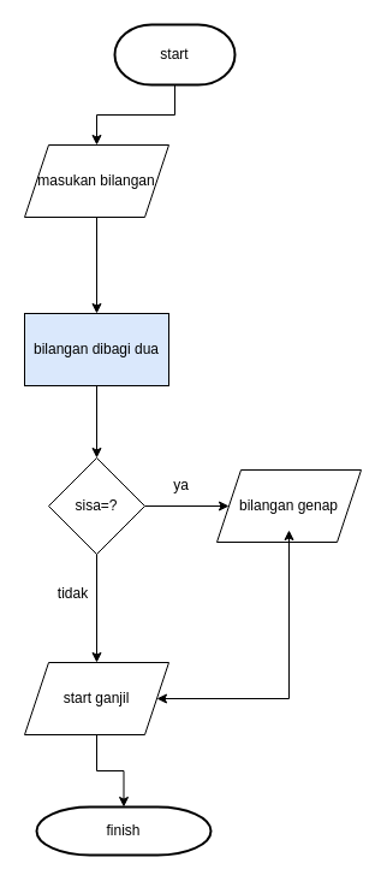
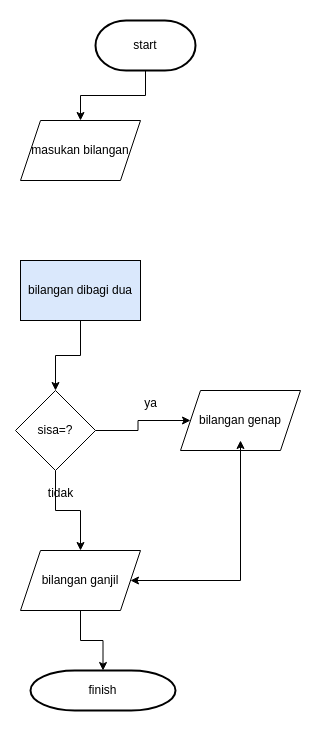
  <mxCell id="0" />
  <mxCell id="1" parent="0" />
  <mxCell id="2" value="" style="edgeStyle=orthogonalEdgeStyle;rounded=0;orthogonalLoop=1;jettySize=auto;html=1;" edge="1" parent="1" source="3" target="5"><mxGeometry relative="1" as="geometry" /></mxCell>
  <mxCell id="3" value="start" style="strokeWidth=2;html=1;shape=mxgraph.flowchart.terminator;whiteSpace=wrap;" vertex="1" parent="1"><mxGeometry x="95" y="20" width="100" height="50" as="geometry" /></mxCell>
- <mxCell id="4" value="" style="edgeStyle=orthogonalEdgeStyle;rounded=0;orthogonalLoop=1;jettySize=auto;html=1;" edge="1" parent="1" source="5" target="7"><mxGeometry relative="1" as="geometry" /></mxCell>
  <mxCell id="5" value="masukan bilangan" style="shape=parallelogram;perimeter=parallelogramPerimeter;whiteSpace=wrap;html=1;fixedSize=1;" vertex="1" parent="1"><mxGeometry x="20" y="120" width="120" height="60" as="geometry" /></mxCell>
  <mxCell id="6" value="" style="edgeStyle=orthogonalEdgeStyle;rounded=0;orthogonalLoop=1;jettySize=auto;html=1;" edge="1" parent="1" source="7" target="10"><mxGeometry relative="1" as="geometry" /></mxCell>
  <mxCell id="7" value="bilangan dibagi dua" style="rounded=0;whiteSpace=wrap;html=1;fillColor=#dae8fc;" vertex="1" parent="1"><mxGeometry x="20" y="260" width="120" height="60" as="geometry" /></mxCell>
  <mxCell id="8" value="" style="edgeStyle=orthogonalEdgeStyle;rounded=0;orthogonalLoop=1;jettySize=auto;html=1;" edge="1" parent="1" source="10" target="11"><mxGeometry relative="1" as="geometry" /></mxCell>
  <mxCell id="9" value="" style="edgeStyle=orthogonalEdgeStyle;rounded=0;orthogonalLoop=1;jettySize=auto;html=1;" edge="1" parent="1" source="10" target="13"><mxGeometry relative="1" as="geometry" /></mxCell>
- <mxCell id="10" value="sisa=?" style="rhombus;whiteSpace=wrap;html=1;" vertex="1" parent="1"><mxGeometry x="40" y="380" width="80" height="80" as="geometry" /></mxCell>
+ <mxCell id="10" value="sisa=?" style="rhombus;whiteSpace=wrap;html=1;" vertex="1" parent="1"><mxGeometry x="15" y="390" width="80" height="80" as="geometry" /></mxCell>
  <mxCell id="11" value="bilangan genap" style="shape=parallelogram;perimeter=parallelogramPerimeter;whiteSpace=wrap;html=1;fixedSize=1;" vertex="1" parent="1"><mxGeometry x="180" y="390" width="120" height="60" as="geometry" /></mxCell>
  <mxCell id="12" value="" style="edgeStyle=orthogonalEdgeStyle;rounded=0;orthogonalLoop=1;jettySize=auto;html=1;" edge="1" parent="1" source="13" target="14"><mxGeometry relative="1" as="geometry" /></mxCell>
- <mxCell id="13" value="start ganjil" style="shape=parallelogram;perimeter=parallelogramPerimeter;whiteSpace=wrap;html=1;fixedSize=1;" vertex="1" parent="1"><mxGeometry x="20" y="550" width="120" height="60" as="geometry" /></mxCell>
+ <mxCell id="13" value="bilangan ganjil" style="shape=parallelogram;perimeter=parallelogramPerimeter;whiteSpace=wrap;html=1;fixedSize=1;" vertex="1" parent="1"><mxGeometry x="20" y="550" width="120" height="60" as="geometry" /></mxCell>
  <mxCell id="14" value="finish" style="strokeWidth=2;html=1;shape=mxgraph.flowchart.terminator;whiteSpace=wrap;" vertex="1" parent="1"><mxGeometry x="30" y="670" width="145" height="40" as="geometry" /></mxCell>
  <mxCell id="15" value="" style="endArrow=classic;startArrow=classic;html=1;rounded=0;exitX=1;exitY=0.5;exitDx=0;exitDy=0;" edge="1" parent="1" source="13"><mxGeometry width="50" height="50" relative="1" as="geometry"><mxPoint x="130" y="170" as="sourcePoint" /><mxPoint x="240" y="440" as="targetPoint" /><Array as="points"><mxPoint x="240" y="580" /></Array></mxGeometry></mxCell>
  <mxCell id="16" value="ya" style="text;html=1;align=center;verticalAlign=middle;resizable=0;points=[];autosize=1;strokeColor=none;fillColor=none;" vertex="1" parent="1"><mxGeometry x="130" y="388" width="40" height="30" as="geometry" /></mxCell>
  <mxCell id="17" value="tidak" style="text;html=1;align=center;verticalAlign=middle;resizable=0;points=[];autosize=1;strokeColor=none;fillColor=none;" vertex="1" parent="1"><mxGeometry x="35" y="478" width="50" height="30" as="geometry" /></mxCell>
